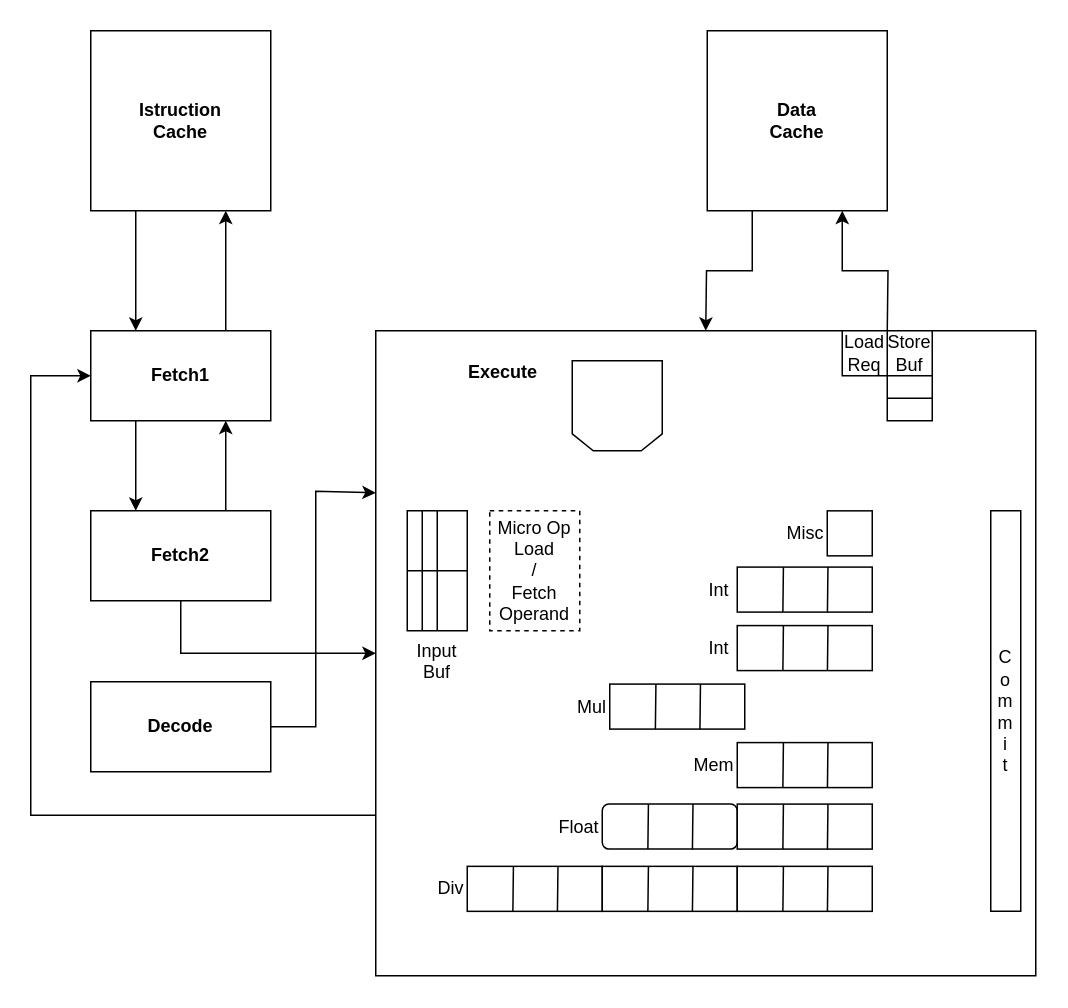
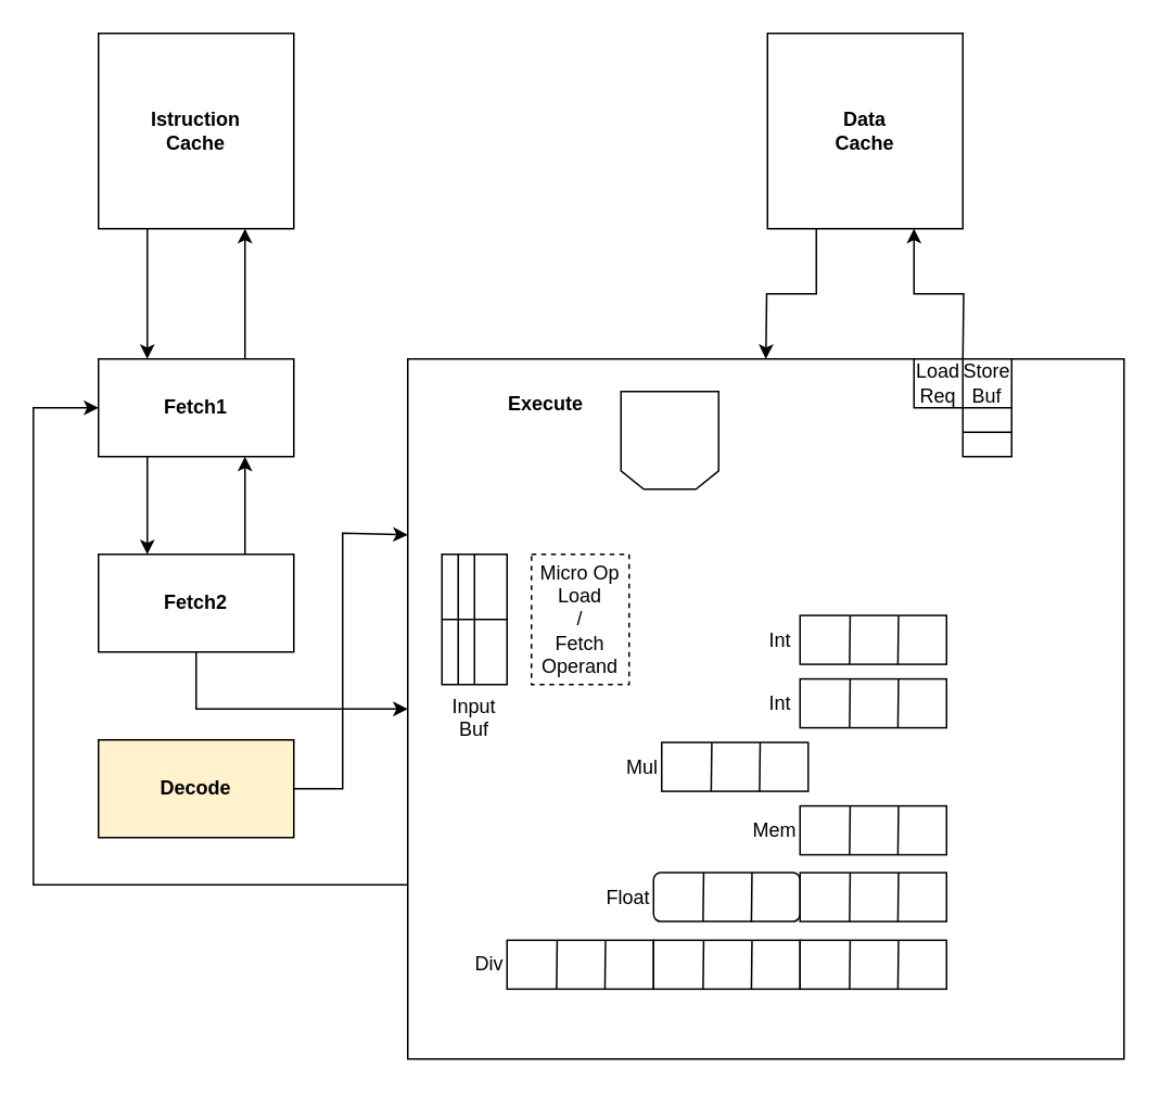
  <mxCell id="0" />
  <mxCell id="1" parent="0" />
  <mxCell id="2" style="edgeStyle=orthogonalEdgeStyle;rounded=0;orthogonalLoop=1;jettySize=auto;html=1;exitX=0.25;exitY=1;exitDx=0;exitDy=0;entryX=0.25;entryY=0;entryDx=0;entryDy=0;fontStyle=1" parent="1" source="3" target="6" edge="1"><mxGeometry relative="1" as="geometry" /></mxCell>
  <mxCell id="3" value="Istruction&lt;br&gt;Cache" style="rounded=0;whiteSpace=wrap;html=1;fontStyle=1" parent="1" vertex="1"><mxGeometry x="60" y="20" width="120" height="120" as="geometry" /></mxCell>
  <mxCell id="4" style="edgeStyle=orthogonalEdgeStyle;rounded=0;orthogonalLoop=1;jettySize=auto;html=1;exitX=0.75;exitY=0;exitDx=0;exitDy=0;entryX=0.75;entryY=1;entryDx=0;entryDy=0;fontStyle=1" parent="1" source="6" target="3" edge="1"><mxGeometry relative="1" as="geometry" /></mxCell>
  <mxCell id="5" style="edgeStyle=orthogonalEdgeStyle;rounded=0;orthogonalLoop=1;jettySize=auto;html=1;exitX=0.25;exitY=1;exitDx=0;exitDy=0;entryX=0.25;entryY=0;entryDx=0;entryDy=0;fontStyle=1" parent="1" source="6" target="9" edge="1"><mxGeometry relative="1" as="geometry" /></mxCell>
  <mxCell id="6" value="Fetch1" style="rounded=0;whiteSpace=wrap;html=1;fontStyle=1" parent="1" vertex="1"><mxGeometry x="60" y="220" width="120" height="60" as="geometry" /></mxCell>
  <mxCell id="7" style="edgeStyle=orthogonalEdgeStyle;rounded=0;orthogonalLoop=1;jettySize=auto;html=1;exitX=0.75;exitY=0;exitDx=0;exitDy=0;fontStyle=1;entryX=0.75;entryY=1;entryDx=0;entryDy=0;" parent="1" source="9" target="6" edge="1"><mxGeometry relative="1" as="geometry"><mxPoint x="70" y="380" as="targetPoint" /></mxGeometry></mxCell>
  <mxCell id="8" style="edgeStyle=orthogonalEdgeStyle;rounded=0;orthogonalLoop=1;jettySize=auto;html=1;exitX=0.5;exitY=1;exitDx=0;exitDy=0;fontStyle=1;" parent="1" source="9" target="16" edge="1"><mxGeometry relative="1" as="geometry" /></mxCell>
  <mxCell id="9" value="Fetch2" style="rounded=0;whiteSpace=wrap;html=1;fontStyle=1" parent="1" vertex="1"><mxGeometry x="60" y="340" width="120" height="60" as="geometry" /></mxCell>
  <mxCell id="10" style="edgeStyle=orthogonalEdgeStyle;rounded=0;orthogonalLoop=1;jettySize=auto;html=1;exitX=1;exitY=0.5;exitDx=0;exitDy=0;entryX=0;entryY=0.25;entryDx=0;entryDy=0;" parent="1" source="11" edge="1"><mxGeometry relative="1" as="geometry"><mxPoint x="250" y="328" as="targetPoint" /><Array as="points"><mxPoint x="210" y="484" /><mxPoint x="210" y="327" /></Array></mxGeometry></mxCell>
- <mxCell id="11" value="&lt;span&gt;Decode&lt;/span&gt;" style="rounded=0;whiteSpace=wrap;html=1;fontStyle=1" parent="1" vertex="1"><mxGeometry x="60" y="454" width="120" height="60" as="geometry" /></mxCell>
+ <mxCell id="11" value="&lt;span&gt;Decode&lt;/span&gt;" style="rounded=0;whiteSpace=wrap;html=1;fontStyle=1;fillColor=#fff2cc;" parent="1" vertex="1"><mxGeometry x="60" y="454" width="120" height="60" as="geometry" /></mxCell>
  <mxCell id="12" style="edgeStyle=orthogonalEdgeStyle;rounded=0;orthogonalLoop=1;jettySize=auto;html=1;exitX=0.995;exitY=0.005;exitDx=0;exitDy=0;entryX=0.75;entryY=1;entryDx=0;entryDy=0;exitPerimeter=0;" parent="1" target="15" edge="1"><mxGeometry relative="1" as="geometry"><mxPoint x="591" y="220" as="sourcePoint" /></mxGeometry></mxCell>
  <mxCell id="13" style="edgeStyle=orthogonalEdgeStyle;rounded=0;orthogonalLoop=1;jettySize=auto;html=1;entryX=0;entryY=0.5;entryDx=0;entryDy=0;exitX=0;exitY=0.75;exitDx=0;exitDy=0;" parent="1" target="6" edge="1"><mxGeometry relative="1" as="geometry"><Array as="points"><mxPoint x="20" y="543" /><mxPoint x="20" y="250" /></Array><mxPoint x="250" y="543" as="sourcePoint" /></mxGeometry></mxCell>
  <mxCell id="14" style="edgeStyle=orthogonalEdgeStyle;rounded=0;orthogonalLoop=1;jettySize=auto;html=1;exitX=0.25;exitY=1;exitDx=0;exitDy=0;entryX=0.5;entryY=0;entryDx=0;entryDy=0;" parent="1" source="15" edge="1"><mxGeometry relative="1" as="geometry"><mxPoint x="470" y="220" as="targetPoint" /></mxGeometry></mxCell>
  <mxCell id="15" value="Data&lt;br&gt;Cache" style="rounded=0;whiteSpace=wrap;html=1;fontStyle=1" parent="1" vertex="1"><mxGeometry x="471" y="20" width="120" height="120" as="geometry" /></mxCell>
  <mxCell id="16" value="&amp;nbsp; &amp;nbsp; &amp;nbsp; &amp;nbsp; &amp;nbsp; &lt;br&gt;&amp;nbsp; &amp;nbsp; &amp;nbsp; &amp;nbsp; &amp;nbsp; &amp;nbsp; &amp;nbsp; &amp;nbsp; &amp;nbsp; &lt;b&gt;Execute&lt;/b&gt;" style="rounded=0;whiteSpace=wrap;html=1;verticalAlign=top;labelPosition=center;verticalLabelPosition=middle;align=left;" vertex="1" parent="1"><mxGeometry x="250" y="220" width="440" height="430" as="geometry" /></mxCell>
  <mxCell id="17" value="Int&amp;nbsp;" style="rounded=0;whiteSpace=wrap;html=1;align=right;labelPosition=left;verticalLabelPosition=middle;verticalAlign=middle;" vertex="1" parent="1"><mxGeometry x="491" y="416.559" width="90" height="30" as="geometry" /></mxCell>
  <mxCell id="18" value="" style="endArrow=none;html=1;exitX=0.338;exitY=0.997;exitDx=0;exitDy=0;exitPerimeter=0;entryX=0.342;entryY=0.003;entryDx=0;entryDy=0;entryPerimeter=0;" edge="1" parent="1" source="17" target="17"><mxGeometry width="50" height="50" relative="1" as="geometry"><mxPoint x="-39" y="519.559" as="sourcePoint" /><mxPoint x="362" y="339.559" as="targetPoint" /></mxGeometry></mxCell>
  <mxCell id="19" value="" style="endArrow=none;html=1;exitX=0.668;exitY=1.01;exitDx=0;exitDy=0;exitPerimeter=0;entryX=0.672;entryY=-0.003;entryDx=0;entryDy=0;entryPerimeter=0;" edge="1" parent="1" source="17" target="17"><mxGeometry width="50" height="50" relative="1" as="geometry"><mxPoint x="400.8" y="399.939" as="sourcePoint" /><mxPoint x="401" y="339.559" as="targetPoint" /></mxGeometry></mxCell>
  <mxCell id="20" value="Mul" style="rounded=0;whiteSpace=wrap;html=1;align=right;labelPosition=left;verticalLabelPosition=middle;verticalAlign=middle;" vertex="1" parent="1"><mxGeometry x="406" y="455.559" width="90" height="30" as="geometry" /></mxCell>
  <mxCell id="21" value="" style="endArrow=none;html=1;exitX=0.338;exitY=0.997;exitDx=0;exitDy=0;exitPerimeter=0;entryX=0.342;entryY=0.003;entryDx=0;entryDy=0;entryPerimeter=0;" edge="1" parent="1" source="20" target="20"><mxGeometry width="50" height="50" relative="1" as="geometry"><mxPoint x="-39" y="559.559" as="sourcePoint" /><mxPoint x="362" y="379.559" as="targetPoint" /></mxGeometry></mxCell>
  <mxCell id="22" value="" style="endArrow=none;html=1;exitX=0.668;exitY=1.01;exitDx=0;exitDy=0;exitPerimeter=0;entryX=0.672;entryY=-0.003;entryDx=0;entryDy=0;entryPerimeter=0;" edge="1" parent="1" source="20" target="20"><mxGeometry width="50" height="50" relative="1" as="geometry"><mxPoint x="400.8" y="439.939" as="sourcePoint" /><mxPoint x="401" y="379.559" as="targetPoint" /></mxGeometry></mxCell>
  <mxCell id="23" value="Div" style="rounded=0;whiteSpace=wrap;html=1;align=right;labelPosition=left;verticalLabelPosition=middle;verticalAlign=middle;" vertex="1" parent="1"><mxGeometry x="311" y="577.059" width="90" height="30" as="geometry" /></mxCell>
  <mxCell id="24" value="" style="endArrow=none;html=1;exitX=0.338;exitY=0.997;exitDx=0;exitDy=0;exitPerimeter=0;entryX=0.342;entryY=0.003;entryDx=0;entryDy=0;entryPerimeter=0;" edge="1" parent="1" source="23" target="23"><mxGeometry width="50" height="50" relative="1" as="geometry"><mxPoint x="-39" y="599.559" as="sourcePoint" /><mxPoint x="362" y="419.559" as="targetPoint" /></mxGeometry></mxCell>
  <mxCell id="25" value="" style="endArrow=none;html=1;exitX=0.668;exitY=1.01;exitDx=0;exitDy=0;exitPerimeter=0;entryX=0.672;entryY=-0.003;entryDx=0;entryDy=0;entryPerimeter=0;" edge="1" parent="1" source="23" target="23"><mxGeometry width="50" height="50" relative="1" as="geometry"><mxPoint x="400.8" y="479.939" as="sourcePoint" /><mxPoint x="401" y="419.559" as="targetPoint" /></mxGeometry></mxCell>
  <mxCell id="26" value="" style="rounded=0;whiteSpace=wrap;html=1;align=right;labelPosition=left;verticalLabelPosition=middle;verticalAlign=middle;" vertex="1" parent="1"><mxGeometry x="401" y="577.059" width="90" height="30" as="geometry" /></mxCell>
  <mxCell id="27" value="" style="endArrow=none;html=1;exitX=0.338;exitY=0.997;exitDx=0;exitDy=0;exitPerimeter=0;entryX=0.342;entryY=0.003;entryDx=0;entryDy=0;entryPerimeter=0;" edge="1" parent="1" source="26" target="26"><mxGeometry width="50" height="50" relative="1" as="geometry"><mxPoint x="-344" y="639.559" as="sourcePoint" /><mxPoint x="57" y="459.559" as="targetPoint" /></mxGeometry></mxCell>
  <mxCell id="28" value="" style="endArrow=none;html=1;exitX=0.668;exitY=1.01;exitDx=0;exitDy=0;exitPerimeter=0;entryX=0.672;entryY=-0.003;entryDx=0;entryDy=0;entryPerimeter=0;" edge="1" parent="1" source="26" target="26"><mxGeometry width="50" height="50" relative="1" as="geometry"><mxPoint x="95.8" y="519.939" as="sourcePoint" /><mxPoint x="96" y="459.559" as="targetPoint" /></mxGeometry></mxCell>
  <mxCell id="29" value="" style="rounded=0;whiteSpace=wrap;html=1;align=right;labelPosition=left;verticalLabelPosition=middle;verticalAlign=middle;" vertex="1" parent="1"><mxGeometry x="491" y="577.059" width="90" height="30" as="geometry" /></mxCell>
  <mxCell id="30" value="" style="endArrow=none;html=1;exitX=0.338;exitY=0.997;exitDx=0;exitDy=0;exitPerimeter=0;entryX=0.342;entryY=0.003;entryDx=0;entryDy=0;entryPerimeter=0;" edge="1" parent="1" source="29" target="29"><mxGeometry width="50" height="50" relative="1" as="geometry"><mxPoint x="-334" y="649.559" as="sourcePoint" /><mxPoint x="67" y="469.559" as="targetPoint" /></mxGeometry></mxCell>
  <mxCell id="31" value="" style="endArrow=none;html=1;exitX=0.668;exitY=1.01;exitDx=0;exitDy=0;exitPerimeter=0;entryX=0.672;entryY=-0.003;entryDx=0;entryDy=0;entryPerimeter=0;" edge="1" parent="1" source="29" target="29"><mxGeometry width="50" height="50" relative="1" as="geometry"><mxPoint x="105.8" y="529.939" as="sourcePoint" /><mxPoint x="106" y="469.559" as="targetPoint" /></mxGeometry></mxCell>
  <mxCell id="32" value="Float" style="whiteSpace=wrap;html=1;align=right;labelPosition=left;verticalLabelPosition=middle;verticalAlign=middle;rounded=1;" vertex="1" parent="1"><mxGeometry x="401" y="535.559" width="90" height="30" as="geometry" /></mxCell>
  <mxCell id="33" value="" style="endArrow=none;html=1;exitX=0.338;exitY=0.997;exitDx=0;exitDy=0;exitPerimeter=0;entryX=0.342;entryY=0.003;entryDx=0;entryDy=0;entryPerimeter=0;" edge="1" parent="1" source="32" target="32"><mxGeometry width="50" height="50" relative="1" as="geometry"><mxPoint x="-324" y="659.559" as="sourcePoint" /><mxPoint x="77" y="479.559" as="targetPoint" /></mxGeometry></mxCell>
  <mxCell id="34" value="" style="endArrow=none;html=1;exitX=0.668;exitY=1.01;exitDx=0;exitDy=0;exitPerimeter=0;entryX=0.672;entryY=-0.003;entryDx=0;entryDy=0;entryPerimeter=0;" edge="1" parent="1" source="32" target="32"><mxGeometry width="50" height="50" relative="1" as="geometry"><mxPoint x="115.8" y="539.939" as="sourcePoint" /><mxPoint x="116" y="479.559" as="targetPoint" /></mxGeometry></mxCell>
  <mxCell id="35" value="" style="rounded=0;whiteSpace=wrap;html=1;align=right;labelPosition=left;verticalLabelPosition=middle;verticalAlign=middle;" vertex="1" parent="1"><mxGeometry x="491" y="535.559" width="90" height="30" as="geometry" /></mxCell>
  <mxCell id="36" value="" style="endArrow=none;html=1;exitX=0.338;exitY=0.997;exitDx=0;exitDy=0;exitPerimeter=0;entryX=0.342;entryY=0.003;entryDx=0;entryDy=0;entryPerimeter=0;" edge="1" parent="1" source="35" target="35"><mxGeometry width="50" height="50" relative="1" as="geometry"><mxPoint x="-314" y="669.559" as="sourcePoint" /><mxPoint x="87" y="489.559" as="targetPoint" /></mxGeometry></mxCell>
  <mxCell id="37" value="" style="endArrow=none;html=1;exitX=0.668;exitY=1.01;exitDx=0;exitDy=0;exitPerimeter=0;entryX=0.672;entryY=-0.003;entryDx=0;entryDy=0;entryPerimeter=0;" edge="1" parent="1" source="35" target="35"><mxGeometry width="50" height="50" relative="1" as="geometry"><mxPoint x="125.8" y="549.939" as="sourcePoint" /><mxPoint x="126" y="489.559" as="targetPoint" /></mxGeometry></mxCell>
  <mxCell id="38" value="Mem" style="rounded=0;whiteSpace=wrap;html=1;align=right;labelPosition=left;verticalLabelPosition=middle;verticalAlign=middle;" vertex="1" parent="1"><mxGeometry x="491" y="494.559" width="90" height="30" as="geometry" /></mxCell>
  <mxCell id="39" value="" style="endArrow=none;html=1;exitX=0.338;exitY=0.997;exitDx=0;exitDy=0;exitPerimeter=0;entryX=0.342;entryY=0.003;entryDx=0;entryDy=0;entryPerimeter=0;" edge="1" parent="1" source="38" target="38"><mxGeometry width="50" height="50" relative="1" as="geometry"><mxPoint x="-39" y="677.559" as="sourcePoint" /><mxPoint x="362" y="497.559" as="targetPoint" /></mxGeometry></mxCell>
  <mxCell id="40" value="" style="endArrow=none;html=1;exitX=0.668;exitY=1.01;exitDx=0;exitDy=0;exitPerimeter=0;entryX=0.672;entryY=-0.003;entryDx=0;entryDy=0;entryPerimeter=0;" edge="1" parent="1" source="38" target="38"><mxGeometry width="50" height="50" relative="1" as="geometry"><mxPoint x="400.8" y="557.939" as="sourcePoint" /><mxPoint x="401" y="497.559" as="targetPoint" /></mxGeometry></mxCell>
- <mxCell id="41" value="Misc" style="rounded=0;whiteSpace=wrap;html=1;align=right;labelPosition=left;verticalLabelPosition=middle;verticalAlign=middle;" vertex="1" parent="1"><mxGeometry x="551" y="340.059" width="30" height="30" as="geometry" /></mxCell>
  <mxCell id="42" value="" style="rounded=0;whiteSpace=wrap;html=1;align=left;verticalAlign=top;labelPosition=right;verticalLabelPosition=middle;" vertex="1" parent="1"><mxGeometry x="591" y="220" width="30" height="60" as="geometry" /></mxCell>
  <mxCell id="43" value="" style="endArrow=none;html=1;entryX=0;entryY=0.5;entryDx=0;entryDy=0;exitX=1;exitY=0.5;exitDx=0;exitDy=0;" edge="1" parent="1" source="42" target="42"><mxGeometry width="50" height="50" relative="1" as="geometry"><mxPoint x="326" y="460" as="sourcePoint" /><mxPoint x="376" y="410" as="targetPoint" /></mxGeometry></mxCell>
  <mxCell id="44" value="" style="endArrow=none;html=1;entryX=0;entryY=0.75;entryDx=0;entryDy=0;exitX=1;exitY=0.75;exitDx=0;exitDy=0;" edge="1" parent="1" source="42" target="42"><mxGeometry width="50" height="50" relative="1" as="geometry"><mxPoint x="326" y="460" as="sourcePoint" /><mxPoint x="376" y="410" as="targetPoint" /></mxGeometry></mxCell>
  <mxCell id="45" value="Load&lt;br&gt;Req" style="rounded=0;whiteSpace=wrap;html=1;align=center;labelPosition=center;verticalLabelPosition=middle;verticalAlign=middle;" vertex="1" parent="1"><mxGeometry x="561" y="220" width="30" height="30" as="geometry" /></mxCell>
  <mxCell id="46" value="Store&lt;br&gt;Buf" style="text;html=1;strokeColor=none;fillColor=none;align=center;verticalAlign=middle;whiteSpace=wrap;rounded=0;" vertex="1" parent="1"><mxGeometry x="591" y="220" width="30" height="30" as="geometry" /></mxCell>
  <mxCell id="47" value="Input Buf" style="rounded=0;whiteSpace=wrap;html=1;align=center;labelPosition=center;verticalLabelPosition=bottom;verticalAlign=top;" vertex="1" parent="1"><mxGeometry x="271" y="340" width="40" height="80" as="geometry" /></mxCell>
  <mxCell id="48" value="" style="endArrow=none;html=1;entryX=0.5;entryY=0;entryDx=0;entryDy=0;exitX=0.5;exitY=1;exitDx=0;exitDy=0;" edge="1" parent="1" source="47" target="47"><mxGeometry width="50" height="50" relative="1" as="geometry"><mxPoint x="-49" y="710" as="sourcePoint" /><mxPoint x="1" y="660" as="targetPoint" /></mxGeometry></mxCell>
  <mxCell id="49" value="" style="endArrow=none;html=1;entryX=0.25;entryY=0;entryDx=0;entryDy=0;exitX=0.25;exitY=1;exitDx=0;exitDy=0;" edge="1" parent="1" source="47" target="47"><mxGeometry width="50" height="50" relative="1" as="geometry"><mxPoint x="-49" y="710" as="sourcePoint" /><mxPoint x="1" y="660" as="targetPoint" /></mxGeometry></mxCell>
  <mxCell id="50" value="" style="shape=loopLimit;whiteSpace=wrap;html=1;align=left;rotation=180;size=14;" vertex="1" parent="1"><mxGeometry x="381" y="240" width="60" height="60" as="geometry" /></mxCell>
- <mxCell id="51" value="C&lt;br&gt;o&lt;br&gt;m&lt;br&gt;m&lt;br&gt;i&lt;br&gt;t" style="rounded=0;whiteSpace=wrap;html=1;align=center;" vertex="1" parent="1"><mxGeometry x="660" y="340" width="20" height="267" as="geometry" /></mxCell>
  <mxCell id="52" value="Micro Op&lt;br&gt;Load&lt;br&gt;/&lt;br&gt;Fetch&lt;br&gt;Operand" style="rounded=0;whiteSpace=wrap;html=1;dashed=1;perimeterSpacing=0;strokeWidth=1;" vertex="1" parent="1"><mxGeometry x="326" y="340" width="60" height="80" as="geometry" /></mxCell>
  <mxCell id="53" value="Int&amp;nbsp;" style="rounded=0;whiteSpace=wrap;html=1;align=right;labelPosition=left;verticalLabelPosition=middle;verticalAlign=middle;" vertex="1" parent="1"><mxGeometry x="491" y="377.559" width="90" height="30" as="geometry" /></mxCell>
  <mxCell id="54" value="" style="endArrow=none;html=1;exitX=0.338;exitY=0.997;exitDx=0;exitDy=0;exitPerimeter=0;entryX=0.342;entryY=0.003;entryDx=0;entryDy=0;entryPerimeter=0;" edge="1" parent="1" source="53" target="53"><mxGeometry width="50" height="50" relative="1" as="geometry"><mxPoint x="-39" y="479.559" as="sourcePoint" /><mxPoint x="362" y="299.559" as="targetPoint" /></mxGeometry></mxCell>
  <mxCell id="55" value="" style="endArrow=none;html=1;exitX=0.668;exitY=1.01;exitDx=0;exitDy=0;exitPerimeter=0;entryX=0.672;entryY=-0.003;entryDx=0;entryDy=0;entryPerimeter=0;" edge="1" parent="1" source="53" target="53"><mxGeometry width="50" height="50" relative="1" as="geometry"><mxPoint x="400.8" y="359.939" as="sourcePoint" /><mxPoint x="401" y="299.559" as="targetPoint" /></mxGeometry></mxCell>
  <mxCell id="56" value="" style="endArrow=none;html=1;strokeColor=#000000;strokeWidth=1;entryX=1;entryY=0.5;entryDx=0;entryDy=0;exitX=0;exitY=0.5;exitDx=0;exitDy=0;" edge="1" parent="1" source="47" target="47"><mxGeometry width="50" height="50" relative="1" as="geometry"><mxPoint x="10" y="720" as="sourcePoint" /><mxPoint x="60" y="670" as="targetPoint" /></mxGeometry></mxCell>
